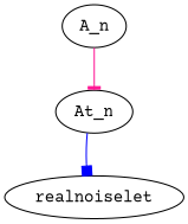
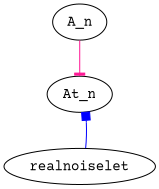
  digraph {
    fontname="Courier Prime"
    node [color=black fontname="Courier Prime"]
    edge [fontname="Courier Prime"]
    A_n
    At_n
    realnoiselet
    A_n -> At_n [arrowhead=tee color=deeppink]
-   At_n -> realnoiselet [arrowhead=box color=blue]
+   realnoiselet -> At_n [arrowhead=box color=blue]
  }
